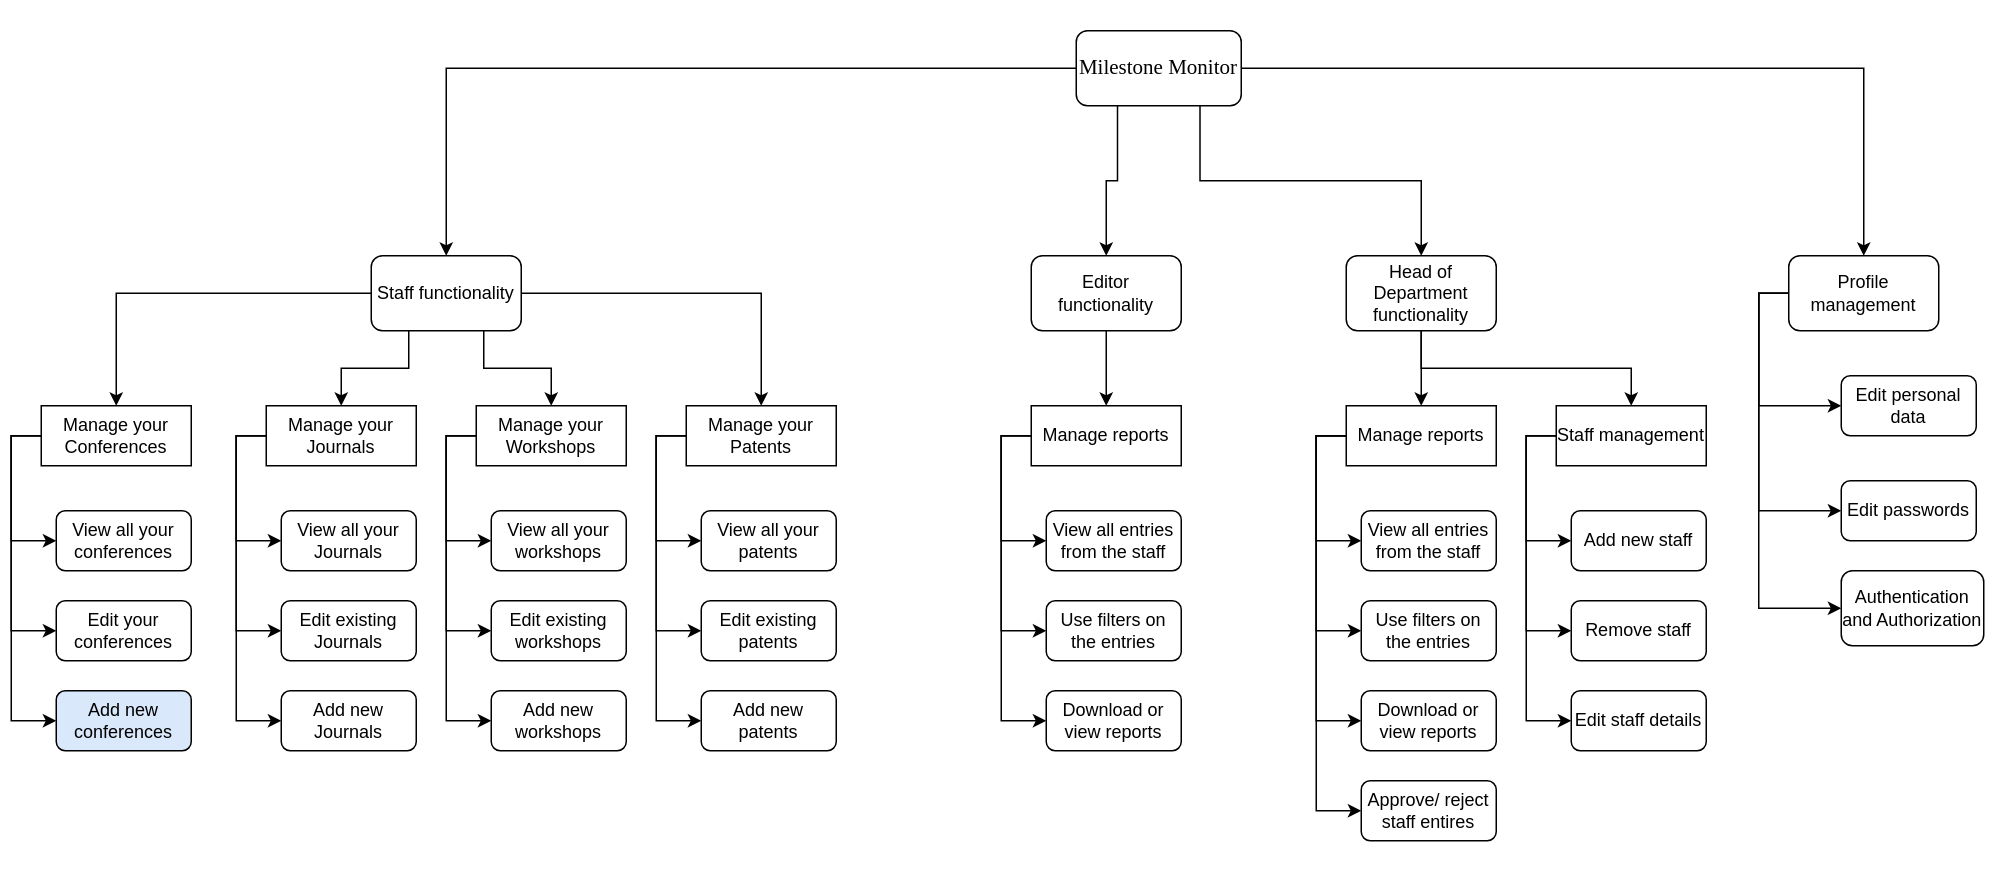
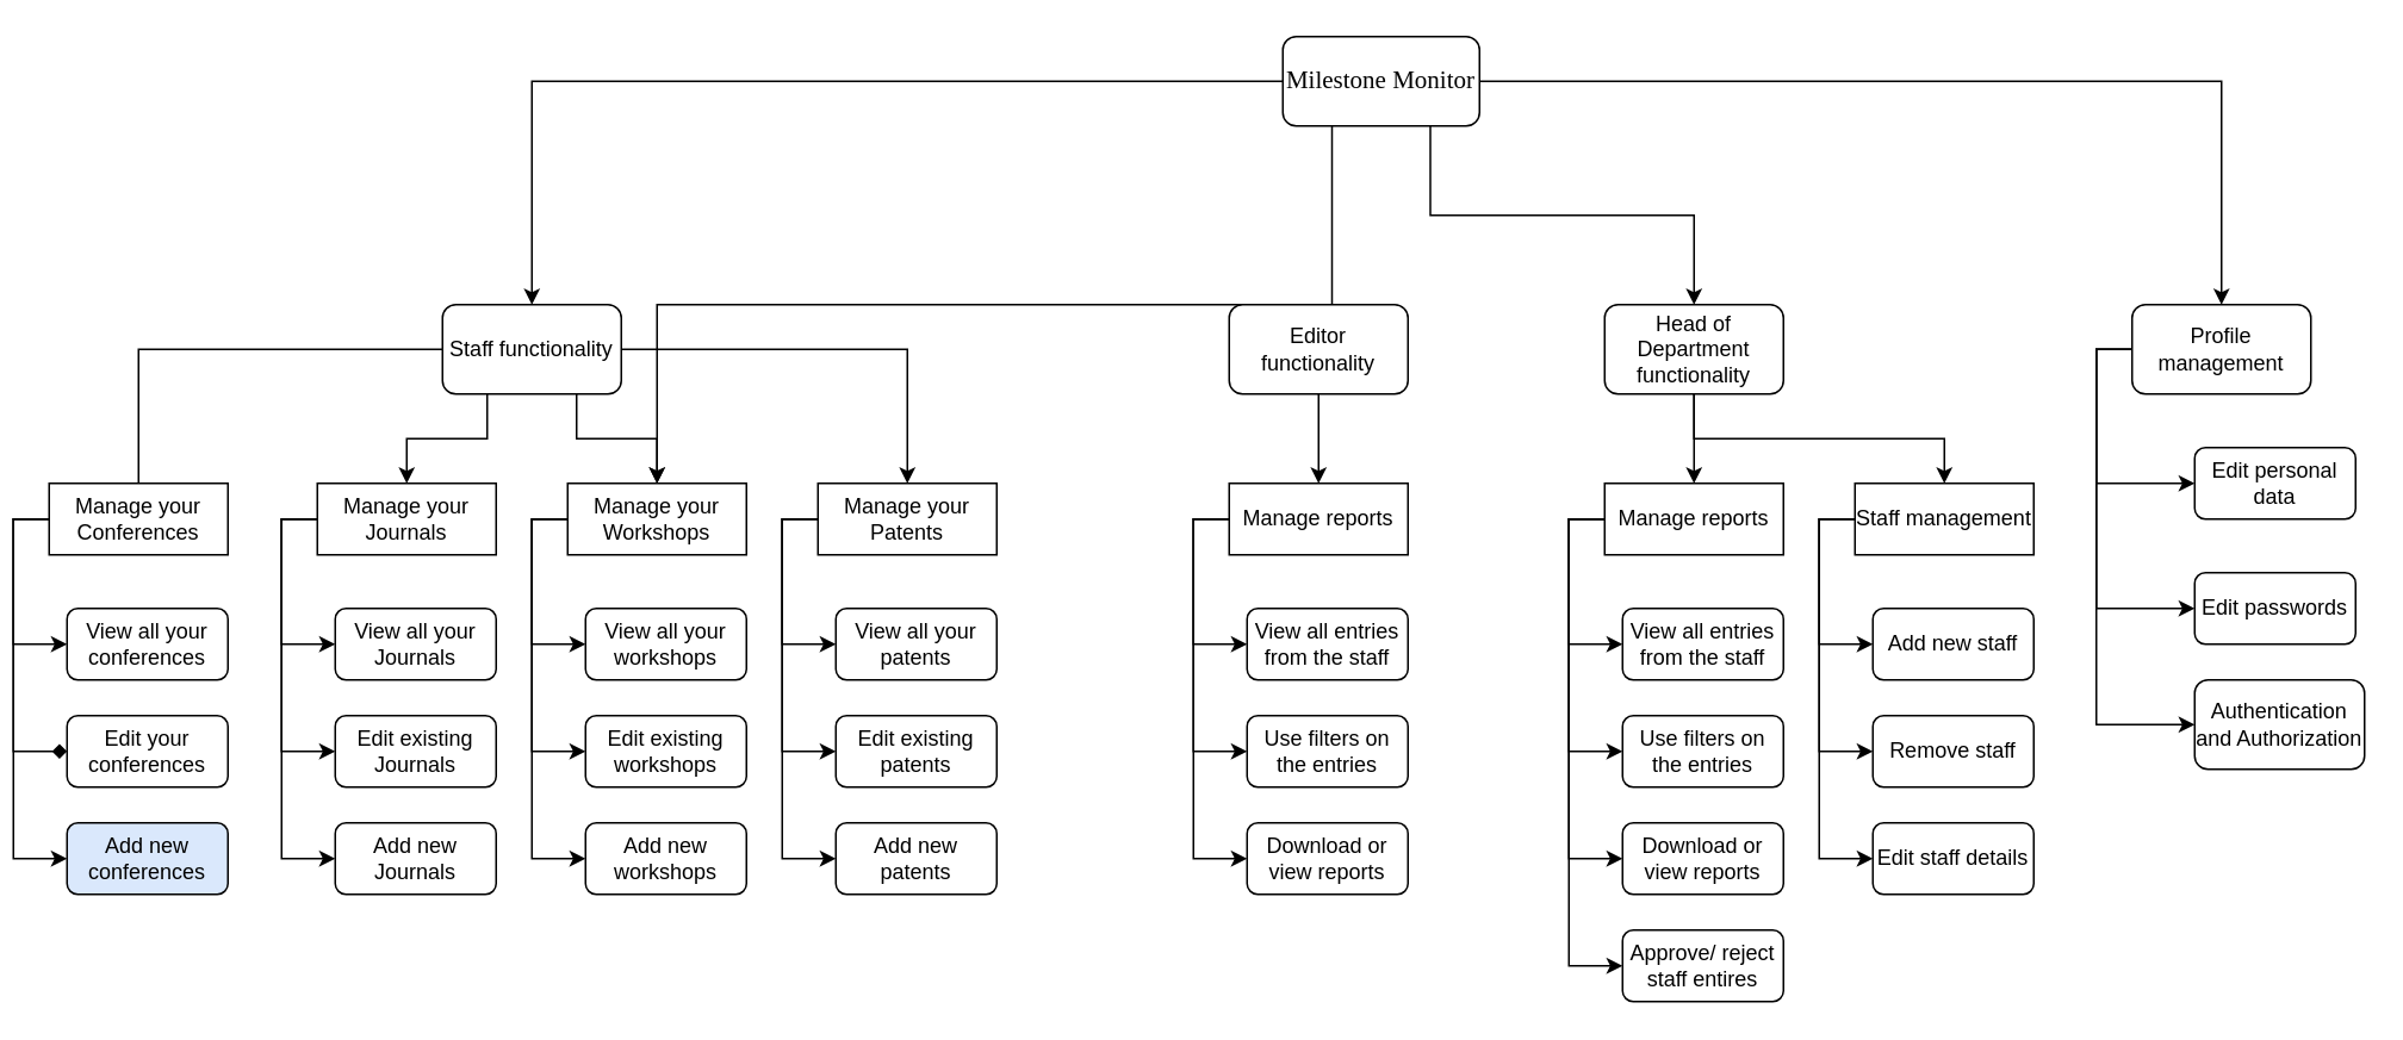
  <mxCell id="0" />
  <mxCell id="1" parent="0" />
  <mxCell id="2" style="edgeStyle=orthogonalEdgeStyle;rounded=0;orthogonalLoop=1;jettySize=auto;html=1;entryX=0.5;entryY=0;entryDx=0;entryDy=0;" edge="1" parent="1" source="6" target="29"><mxGeometry relative="1" as="geometry" /></mxCell>
- <mxCell id="3" style="edgeStyle=orthogonalEdgeStyle;rounded=0;orthogonalLoop=1;jettySize=auto;html=1;exitX=0.25;exitY=1;exitDx=0;exitDy=0;entryX=0.5;entryY=0;entryDx=0;entryDy=0;" edge="1" parent="1" source="6" target="41"><mxGeometry relative="1" as="geometry" /></mxCell>
+ <mxCell id="3" style="edgeStyle=orthogonalEdgeStyle;rounded=0;orthogonalLoop=1;jettySize=auto;html=1;exitX=0.25;exitY=1;exitDx=0;exitDy=0;" edge="1" parent="1" source="6" target="18"><mxGeometry relative="1" as="geometry" /></mxCell>
  <mxCell id="4" style="edgeStyle=orthogonalEdgeStyle;rounded=0;orthogonalLoop=1;jettySize=auto;html=1;exitX=0.75;exitY=1;exitDx=0;exitDy=0;entryX=0.5;entryY=0;entryDx=0;entryDy=0;" edge="1" parent="1" source="6" target="51"><mxGeometry relative="1" as="geometry" /></mxCell>
  <mxCell id="5" style="edgeStyle=orthogonalEdgeStyle;rounded=0;orthogonalLoop=1;jettySize=auto;html=1;exitX=1;exitY=0.5;exitDx=0;exitDy=0;entryX=0.5;entryY=0;entryDx=0;entryDy=0;" edge="1" parent="1" source="6" target="71"><mxGeometry relative="1" as="geometry" /></mxCell>
  <mxCell id="6" value="&lt;font face=&quot;Verdana&quot; style=&quot;font-size: 14px;&quot;&gt;Milestone Monitor&lt;/font&gt;" style="rounded=1;whiteSpace=wrap;html=1;" vertex="1" parent="1"><mxGeometry x="710" y="20" width="110" height="50" as="geometry" /></mxCell>
  <mxCell id="7" style="edgeStyle=orthogonalEdgeStyle;rounded=0;orthogonalLoop=1;jettySize=auto;html=1;exitX=0;exitY=0.5;exitDx=0;exitDy=0;entryX=0;entryY=0.5;entryDx=0;entryDy=0;" edge="1" parent="1" source="10" target="23"><mxGeometry relative="1" as="geometry" /></mxCell>
- <mxCell id="8" style="edgeStyle=orthogonalEdgeStyle;rounded=0;orthogonalLoop=1;jettySize=auto;html=1;exitX=0;exitY=0.5;exitDx=0;exitDy=0;entryX=0;entryY=0.5;entryDx=0;entryDy=0;" edge="1" parent="1" source="10" target="24"><mxGeometry relative="1" as="geometry" /></mxCell>
+ <mxCell id="8" style="edgeStyle=orthogonalEdgeStyle;rounded=0;orthogonalLoop=1;jettySize=auto;html=1;exitX=0;exitY=0.5;exitDx=0;exitDy=0;entryX=0;entryY=0.5;entryDx=0;entryDy=0;endArrow=diamond;" edge="1" parent="1" source="10" target="24"><mxGeometry relative="1" as="geometry" /></mxCell>
  <mxCell id="9" style="edgeStyle=orthogonalEdgeStyle;rounded=0;orthogonalLoop=1;jettySize=auto;html=1;exitX=0;exitY=0.5;exitDx=0;exitDy=0;entryX=0;entryY=0.5;entryDx=0;entryDy=0;" edge="1" parent="1" source="10" target="30"><mxGeometry relative="1" as="geometry" /></mxCell>
  <mxCell id="10" value="Manage your Conferences" style="rounded=0;whiteSpace=wrap;html=1;" vertex="1" parent="1"><mxGeometry x="20" y="270" width="100" height="40" as="geometry" /></mxCell>
  <mxCell id="11" style="edgeStyle=orthogonalEdgeStyle;rounded=0;orthogonalLoop=1;jettySize=auto;html=1;exitX=0;exitY=0.5;exitDx=0;exitDy=0;entryX=0;entryY=0.5;entryDx=0;entryDy=0;" edge="1" parent="1" source="14" target="31"><mxGeometry relative="1" as="geometry" /></mxCell>
  <mxCell id="12" style="edgeStyle=orthogonalEdgeStyle;rounded=0;orthogonalLoop=1;jettySize=auto;html=1;exitX=0;exitY=0.5;exitDx=0;exitDy=0;entryX=0;entryY=0.5;entryDx=0;entryDy=0;" edge="1" parent="1" source="14" target="32"><mxGeometry relative="1" as="geometry" /></mxCell>
  <mxCell id="13" style="edgeStyle=orthogonalEdgeStyle;rounded=0;orthogonalLoop=1;jettySize=auto;html=1;exitX=0;exitY=0.5;exitDx=0;exitDy=0;entryX=0;entryY=0.5;entryDx=0;entryDy=0;" edge="1" parent="1" source="14" target="33"><mxGeometry relative="1" as="geometry" /></mxCell>
  <mxCell id="14" value="Manage your Journals" style="rounded=0;whiteSpace=wrap;html=1;" vertex="1" parent="1"><mxGeometry x="170" y="270" width="100" height="40" as="geometry" /></mxCell>
  <mxCell id="15" style="edgeStyle=orthogonalEdgeStyle;rounded=0;orthogonalLoop=1;jettySize=auto;html=1;exitX=0;exitY=0.5;exitDx=0;exitDy=0;entryX=0;entryY=0.5;entryDx=0;entryDy=0;" edge="1" parent="1" source="18" target="34"><mxGeometry relative="1" as="geometry" /></mxCell>
  <mxCell id="16" style="edgeStyle=orthogonalEdgeStyle;rounded=0;orthogonalLoop=1;jettySize=auto;html=1;exitX=0;exitY=0.5;exitDx=0;exitDy=0;entryX=0;entryY=0.5;entryDx=0;entryDy=0;" edge="1" parent="1" source="18" target="35"><mxGeometry relative="1" as="geometry" /></mxCell>
  <mxCell id="17" style="edgeStyle=orthogonalEdgeStyle;rounded=0;orthogonalLoop=1;jettySize=auto;html=1;exitX=0;exitY=0.5;exitDx=0;exitDy=0;entryX=0;entryY=0.5;entryDx=0;entryDy=0;" edge="1" parent="1" source="18" target="36"><mxGeometry relative="1" as="geometry" /></mxCell>
  <mxCell id="18" value="Manage your Workshops" style="rounded=0;whiteSpace=wrap;html=1;" vertex="1" parent="1"><mxGeometry x="310" y="270" width="100" height="40" as="geometry" /></mxCell>
  <mxCell id="19" style="edgeStyle=orthogonalEdgeStyle;rounded=0;orthogonalLoop=1;jettySize=auto;html=1;exitX=0;exitY=0.5;exitDx=0;exitDy=0;entryX=0;entryY=0.5;entryDx=0;entryDy=0;" edge="1" parent="1" source="22" target="37"><mxGeometry relative="1" as="geometry" /></mxCell>
  <mxCell id="20" style="edgeStyle=orthogonalEdgeStyle;rounded=0;orthogonalLoop=1;jettySize=auto;html=1;exitX=0;exitY=0.5;exitDx=0;exitDy=0;entryX=0;entryY=0.5;entryDx=0;entryDy=0;" edge="1" parent="1" source="22" target="38"><mxGeometry relative="1" as="geometry" /></mxCell>
  <mxCell id="21" style="edgeStyle=orthogonalEdgeStyle;rounded=0;orthogonalLoop=1;jettySize=auto;html=1;exitX=0;exitY=0.5;exitDx=0;exitDy=0;entryX=0;entryY=0.5;entryDx=0;entryDy=0;" edge="1" parent="1" source="22" target="39"><mxGeometry relative="1" as="geometry" /></mxCell>
  <mxCell id="22" value="Manage your Patents" style="rounded=0;whiteSpace=wrap;html=1;" vertex="1" parent="1"><mxGeometry x="450" y="270" width="100" height="40" as="geometry" /></mxCell>
  <mxCell id="23" value="View all your conferences" style="rounded=1;whiteSpace=wrap;html=1;" vertex="1" parent="1"><mxGeometry x="30" y="340" width="90" height="40" as="geometry" /></mxCell>
  <mxCell id="24" value="Edit your conferences" style="rounded=1;whiteSpace=wrap;html=1;" vertex="1" parent="1"><mxGeometry x="30" y="400" width="90" height="40" as="geometry" /></mxCell>
- <mxCell id="25" style="edgeStyle=orthogonalEdgeStyle;rounded=0;orthogonalLoop=1;jettySize=auto;html=1;exitX=0;exitY=0.5;exitDx=0;exitDy=0;entryX=0.5;entryY=0;entryDx=0;entryDy=0;" edge="1" parent="1" source="29" target="10"><mxGeometry relative="1" as="geometry" /></mxCell>
+ <mxCell id="25" style="edgeStyle=orthogonalEdgeStyle;rounded=0;orthogonalLoop=1;jettySize=auto;html=1;exitX=0;exitY=0.5;exitDx=0;exitDy=0;entryX=0.5;entryY=0;entryDx=0;entryDy=0;endArrow=none;" edge="1" parent="1" source="29" target="10"><mxGeometry relative="1" as="geometry" /></mxCell>
  <mxCell id="26" style="edgeStyle=orthogonalEdgeStyle;rounded=0;orthogonalLoop=1;jettySize=auto;html=1;exitX=0.25;exitY=1;exitDx=0;exitDy=0;entryX=0.5;entryY=0;entryDx=0;entryDy=0;" edge="1" parent="1" source="29" target="14"><mxGeometry relative="1" as="geometry" /></mxCell>
  <mxCell id="27" style="edgeStyle=orthogonalEdgeStyle;rounded=0;orthogonalLoop=1;jettySize=auto;html=1;exitX=0.75;exitY=1;exitDx=0;exitDy=0;entryX=0.5;entryY=0;entryDx=0;entryDy=0;" edge="1" parent="1" source="29" target="18"><mxGeometry relative="1" as="geometry" /></mxCell>
  <mxCell id="28" style="edgeStyle=orthogonalEdgeStyle;rounded=0;orthogonalLoop=1;jettySize=auto;html=1;exitX=1;exitY=0.5;exitDx=0;exitDy=0;entryX=0.5;entryY=0;entryDx=0;entryDy=0;" edge="1" parent="1" source="29" target="22"><mxGeometry relative="1" as="geometry" /></mxCell>
  <mxCell id="29" value="Staff functionality" style="rounded=1;whiteSpace=wrap;html=1;" vertex="1" parent="1"><mxGeometry x="240" width="100" height="50" as="geometry" y="170" /></mxCell>
  <mxCell id="30" value="Add new conferences" style="rounded=1;whiteSpace=wrap;html=1;fillColor=#dae8fc;" vertex="1" parent="1"><mxGeometry x="30" y="460" width="90" height="40" as="geometry" /></mxCell>
  <mxCell id="31" value="View all your Journals" style="rounded=1;whiteSpace=wrap;html=1;" vertex="1" parent="1"><mxGeometry x="180" y="340" width="90" height="40" as="geometry" /></mxCell>
  <mxCell id="32" value="Edit existing Journals" style="rounded=1;whiteSpace=wrap;html=1;" vertex="1" parent="1"><mxGeometry x="180" y="400" width="90" height="40" as="geometry" /></mxCell>
  <mxCell id="33" value="Add new Journals" style="rounded=1;whiteSpace=wrap;html=1;" vertex="1" parent="1"><mxGeometry x="180" y="460" width="90" height="40" as="geometry" /></mxCell>
  <mxCell id="34" value="View all your workshops" style="rounded=1;whiteSpace=wrap;html=1;" vertex="1" parent="1"><mxGeometry x="320" y="340" width="90" height="40" as="geometry" /></mxCell>
  <mxCell id="35" value="Edit existing workshops" style="rounded=1;whiteSpace=wrap;html=1;" vertex="1" parent="1"><mxGeometry x="320" y="400" width="90" height="40" as="geometry" /></mxCell>
  <mxCell id="36" value="Add new workshops" style="rounded=1;whiteSpace=wrap;html=1;" vertex="1" parent="1"><mxGeometry x="320" y="460" width="90" height="40" as="geometry" /></mxCell>
  <mxCell id="37" value="View all your patents" style="rounded=1;whiteSpace=wrap;html=1;" vertex="1" parent="1"><mxGeometry x="460" y="340" width="90" height="40" as="geometry" /></mxCell>
  <mxCell id="38" value="Edit existing patents" style="rounded=1;whiteSpace=wrap;html=1;" vertex="1" parent="1"><mxGeometry x="460" y="400" width="90" height="40" as="geometry" /></mxCell>
  <mxCell id="39" value="Add new patents" style="rounded=1;whiteSpace=wrap;html=1;" vertex="1" parent="1"><mxGeometry x="460" y="460" width="90" height="40" as="geometry" /></mxCell>
  <mxCell id="40" style="edgeStyle=orthogonalEdgeStyle;rounded=0;orthogonalLoop=1;jettySize=auto;html=1;exitX=0.5;exitY=1;exitDx=0;exitDy=0;entryX=0.5;entryY=0;entryDx=0;entryDy=0;" edge="1" parent="1" source="41" target="45"><mxGeometry relative="1" as="geometry" /></mxCell>
  <mxCell id="41" value="Editor functionality" style="rounded=1;whiteSpace=wrap;html=1;" vertex="1" parent="1"><mxGeometry x="680" width="100" height="50" as="geometry" y="170" /></mxCell>
  <mxCell id="42" style="edgeStyle=orthogonalEdgeStyle;rounded=0;orthogonalLoop=1;jettySize=auto;html=1;exitX=0;exitY=0.5;exitDx=0;exitDy=0;entryX=0;entryY=0.5;entryDx=0;entryDy=0;" edge="1" parent="1" source="45" target="46"><mxGeometry relative="1" as="geometry" /></mxCell>
  <mxCell id="43" style="edgeStyle=orthogonalEdgeStyle;rounded=0;orthogonalLoop=1;jettySize=auto;html=1;exitX=0;exitY=0.5;exitDx=0;exitDy=0;entryX=0;entryY=0.5;entryDx=0;entryDy=0;" edge="1" parent="1" source="45" target="47"><mxGeometry relative="1" as="geometry" /></mxCell>
  <mxCell id="44" style="edgeStyle=orthogonalEdgeStyle;rounded=0;orthogonalLoop=1;jettySize=auto;html=1;exitX=0;exitY=0.5;exitDx=0;exitDy=0;entryX=0;entryY=0.5;entryDx=0;entryDy=0;" edge="1" parent="1" source="45" target="48"><mxGeometry relative="1" as="geometry" /></mxCell>
  <mxCell id="45" value="Manage reports" style="rounded=0;whiteSpace=wrap;html=1;" vertex="1" parent="1"><mxGeometry x="680" y="270" width="100" height="40" as="geometry" /></mxCell>
  <mxCell id="46" value="View all entries from the staff" style="rounded=1;whiteSpace=wrap;html=1;" vertex="1" parent="1"><mxGeometry x="690" y="340" width="90" height="40" as="geometry" /></mxCell>
  <mxCell id="47" value="Use filters on the entries" style="rounded=1;whiteSpace=wrap;html=1;" vertex="1" parent="1"><mxGeometry x="690" y="400" width="90" height="40" as="geometry" /></mxCell>
  <mxCell id="48" value="Download or view reports" style="rounded=1;whiteSpace=wrap;html=1;" vertex="1" parent="1"><mxGeometry x="690" y="460" width="90" height="40" as="geometry" /></mxCell>
  <mxCell id="49" style="edgeStyle=orthogonalEdgeStyle;rounded=0;orthogonalLoop=1;jettySize=auto;html=1;exitX=0.5;exitY=1;exitDx=0;exitDy=0;entryX=0.5;entryY=0;entryDx=0;entryDy=0;" edge="1" parent="1" source="51" target="56"><mxGeometry relative="1" as="geometry" /></mxCell>
  <mxCell id="50" style="edgeStyle=orthogonalEdgeStyle;rounded=0;orthogonalLoop=1;jettySize=auto;html=1;exitX=0.5;exitY=1;exitDx=0;exitDy=0;entryX=0.5;entryY=0;entryDx=0;entryDy=0;" edge="1" parent="1" source="51" target="64"><mxGeometry relative="1" as="geometry" /></mxCell>
  <mxCell id="51" value="Head of Department functionality" style="rounded=1;whiteSpace=wrap;html=1;" vertex="1" parent="1"><mxGeometry x="890" width="100" height="50" as="geometry" y="170" /></mxCell>
  <mxCell id="52" style="edgeStyle=orthogonalEdgeStyle;rounded=0;orthogonalLoop=1;jettySize=auto;html=1;exitX=0;exitY=0.5;exitDx=0;exitDy=0;entryX=0;entryY=0.5;entryDx=0;entryDy=0;" edge="1" parent="1" source="56" target="57"><mxGeometry relative="1" as="geometry" /></mxCell>
  <mxCell id="53" style="edgeStyle=orthogonalEdgeStyle;rounded=0;orthogonalLoop=1;jettySize=auto;html=1;exitX=0;exitY=0.5;exitDx=0;exitDy=0;entryX=0;entryY=0.5;entryDx=0;entryDy=0;" edge="1" parent="1" source="56" target="58"><mxGeometry relative="1" as="geometry" /></mxCell>
  <mxCell id="54" style="edgeStyle=orthogonalEdgeStyle;rounded=0;orthogonalLoop=1;jettySize=auto;html=1;exitX=0;exitY=0.5;exitDx=0;exitDy=0;entryX=0;entryY=0.5;entryDx=0;entryDy=0;" edge="1" parent="1" source="56" target="59"><mxGeometry relative="1" as="geometry" /></mxCell>
  <mxCell id="55" style="edgeStyle=orthogonalEdgeStyle;rounded=0;orthogonalLoop=1;jettySize=auto;html=1;exitX=0;exitY=0.5;exitDx=0;exitDy=0;entryX=0;entryY=0.5;entryDx=0;entryDy=0;" edge="1" parent="1" source="56" target="60"><mxGeometry relative="1" as="geometry" /></mxCell>
  <mxCell id="56" value="Manage reports" style="rounded=0;whiteSpace=wrap;html=1;" vertex="1" parent="1"><mxGeometry x="890" y="270" width="100" height="40" as="geometry" /></mxCell>
  <mxCell id="57" value="View all entries from the staff" style="rounded=1;whiteSpace=wrap;html=1;" vertex="1" parent="1"><mxGeometry x="900" y="340" width="90" height="40" as="geometry" /></mxCell>
  <mxCell id="58" value="Use filters on the entries" style="rounded=1;whiteSpace=wrap;html=1;" vertex="1" parent="1"><mxGeometry x="900" y="400" width="90" height="40" as="geometry" /></mxCell>
  <mxCell id="59" value="Download or view reports" style="rounded=1;whiteSpace=wrap;html=1;" vertex="1" parent="1"><mxGeometry x="900" y="460" width="90" height="40" as="geometry" /></mxCell>
  <mxCell id="60" value="Approve/ reject staff entires" style="rounded=1;whiteSpace=wrap;html=1;" vertex="1" parent="1"><mxGeometry x="900" y="520" width="90" height="40" as="geometry" /></mxCell>
  <mxCell id="61" style="edgeStyle=orthogonalEdgeStyle;rounded=0;orthogonalLoop=1;jettySize=auto;html=1;exitX=0;exitY=0.5;exitDx=0;exitDy=0;entryX=0;entryY=0.5;entryDx=0;entryDy=0;" edge="1" parent="1" source="64" target="66"><mxGeometry relative="1" as="geometry" /></mxCell>
  <mxCell id="62" style="edgeStyle=orthogonalEdgeStyle;rounded=0;orthogonalLoop=1;jettySize=auto;html=1;exitX=0;exitY=0.5;exitDx=0;exitDy=0;entryX=0;entryY=0.5;entryDx=0;entryDy=0;" edge="1" parent="1" source="64" target="65"><mxGeometry relative="1" as="geometry" /></mxCell>
  <mxCell id="63" style="edgeStyle=orthogonalEdgeStyle;rounded=0;orthogonalLoop=1;jettySize=auto;html=1;exitX=0;exitY=0.5;exitDx=0;exitDy=0;entryX=0;entryY=0.5;entryDx=0;entryDy=0;" edge="1" parent="1" source="64" target="67"><mxGeometry relative="1" as="geometry" /></mxCell>
  <mxCell id="64" value="Staff management" style="rounded=0;whiteSpace=wrap;html=1;" vertex="1" parent="1"><mxGeometry x="1030" y="270" width="100" height="40" as="geometry" /></mxCell>
  <mxCell id="65" value="Remove staff" style="rounded=1;whiteSpace=wrap;html=1;" vertex="1" parent="1"><mxGeometry x="1040" y="400" width="90" height="40" as="geometry" /></mxCell>
  <mxCell id="66" value="Add new staff" style="rounded=1;whiteSpace=wrap;html=1;" vertex="1" parent="1"><mxGeometry x="1040" y="340" width="90" height="40" as="geometry" /></mxCell>
  <mxCell id="67" value="Edit staff details" style="rounded=1;whiteSpace=wrap;html=1;" vertex="1" parent="1"><mxGeometry x="1040" y="460" width="90" height="40" as="geometry" /></mxCell>
  <mxCell id="68" style="edgeStyle=orthogonalEdgeStyle;rounded=0;orthogonalLoop=1;jettySize=auto;html=1;exitX=0;exitY=0.5;exitDx=0;exitDy=0;entryX=0;entryY=0.5;entryDx=0;entryDy=0;" edge="1" parent="1" source="71" target="72"><mxGeometry relative="1" as="geometry" /></mxCell>
  <mxCell id="69" style="edgeStyle=orthogonalEdgeStyle;rounded=0;orthogonalLoop=1;jettySize=auto;html=1;exitX=0;exitY=0.5;exitDx=0;exitDy=0;entryX=0;entryY=0.5;entryDx=0;entryDy=0;" edge="1" parent="1" source="71" target="73"><mxGeometry relative="1" as="geometry" /></mxCell>
  <mxCell id="70" style="edgeStyle=orthogonalEdgeStyle;rounded=0;orthogonalLoop=1;jettySize=auto;html=1;exitX=0;exitY=0.5;exitDx=0;exitDy=0;entryX=0;entryY=0.5;entryDx=0;entryDy=0;" edge="1" parent="1" source="71" target="74"><mxGeometry relative="1" as="geometry" /></mxCell>
  <mxCell id="71" value="Profile management" style="rounded=1;whiteSpace=wrap;html=1;" vertex="1" parent="1"><mxGeometry x="1185" y="170" width="100" height="50" as="geometry" /></mxCell>
  <mxCell id="72" value="Edit personal data" style="rounded=1;whiteSpace=wrap;html=1;" vertex="1" parent="1"><mxGeometry x="1220" y="250" width="90" height="40" as="geometry" /></mxCell>
  <mxCell id="73" value="Edit passwords" style="rounded=1;whiteSpace=wrap;html=1;" vertex="1" parent="1"><mxGeometry x="1220" y="320" width="90" height="40" as="geometry" /></mxCell>
  <mxCell id="74" value="Authentication and Authorization" style="rounded=1;whiteSpace=wrap;html=1;" vertex="1" parent="1"><mxGeometry x="1220" y="380" width="95" height="50" as="geometry" /></mxCell>
